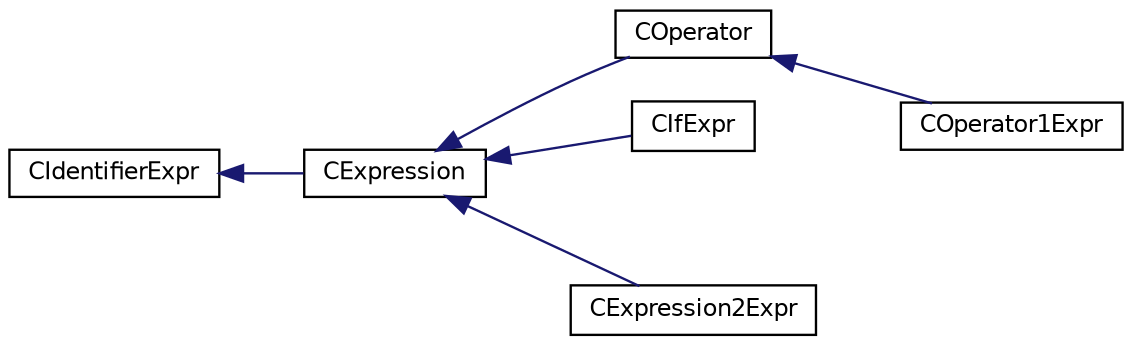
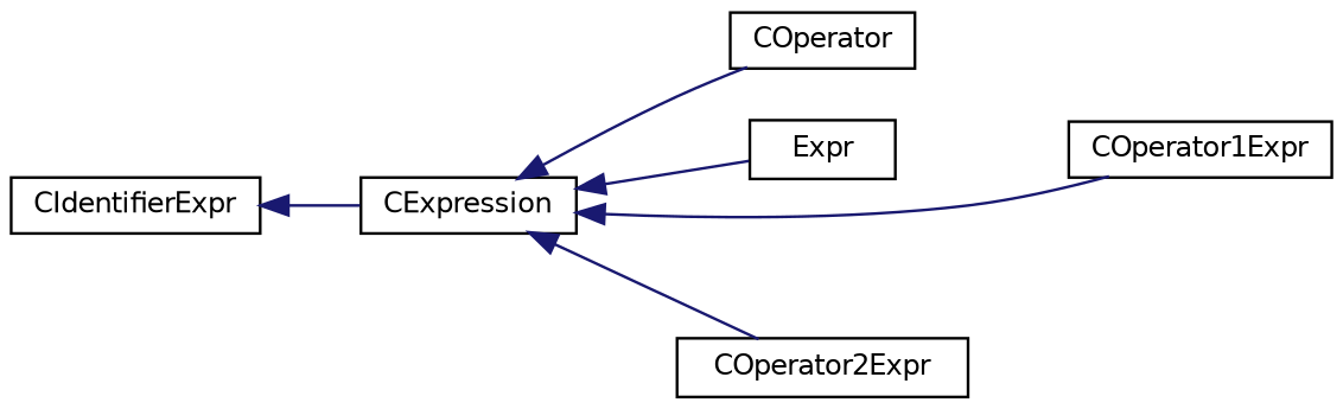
  digraph {
    rankdir=LR
    node [color=black fillcolor=white fontname=Helvetica fontsize=10 shape=record style=filled]
    edge [color=midnightblue dir=back fontname=Helvetica fontsize=10 labelfontname=Helvetica labelfontsize=10 style=solid]
    n1 [height=0.2 label=CExpression width=0.4]
    n2 [height=0.2 label=COperator width=0.4]
-   n3 [height=0.2 label=CIfExpr width=0.4]
+   n3 [height=0.2 label=Expr width=0.4]
    n4 [height=0.2 label=COperator1Expr width=0.4]
-   n5 [height=0.2 label=CExpression2Expr width=0.4]
+   n5 [height=0.2 label=COperator2Expr width=0.4]
    n6 [height=0.2 label=CIdentifierExpr width=0.4]
    n1 -> n2
    n1 -> n3
-   n2 -> n4
+   n1 -> n4
    n1 -> n5
    n6 -> n1
  }
